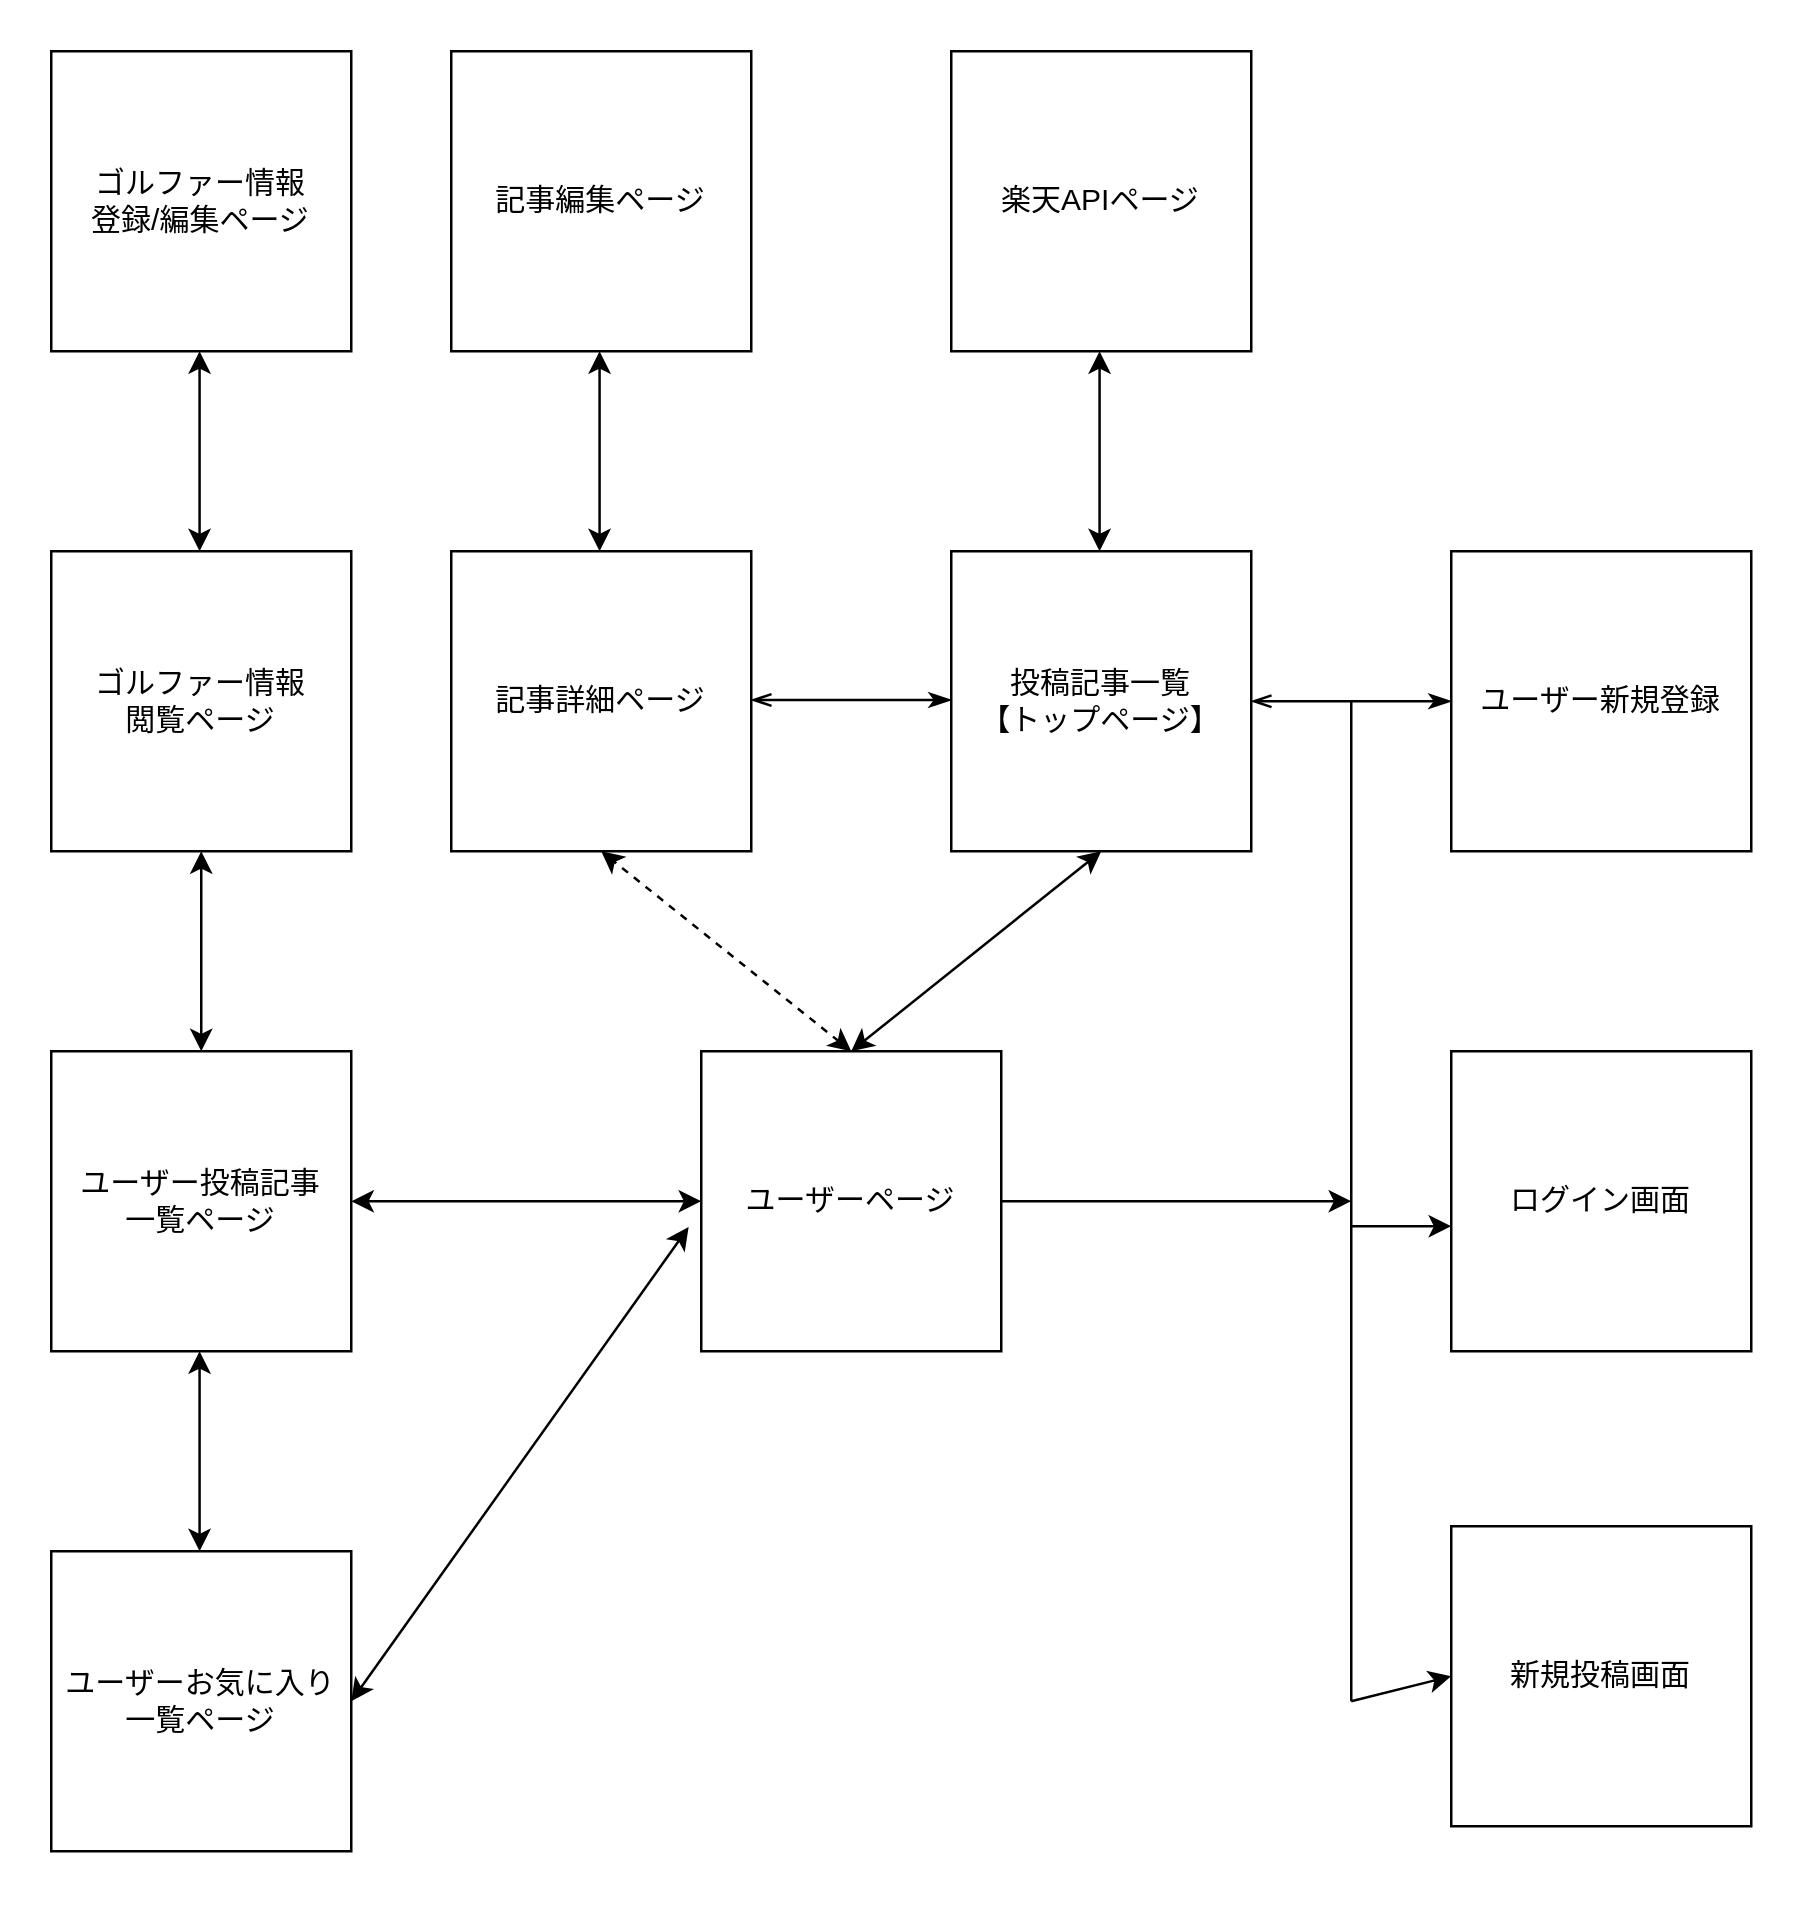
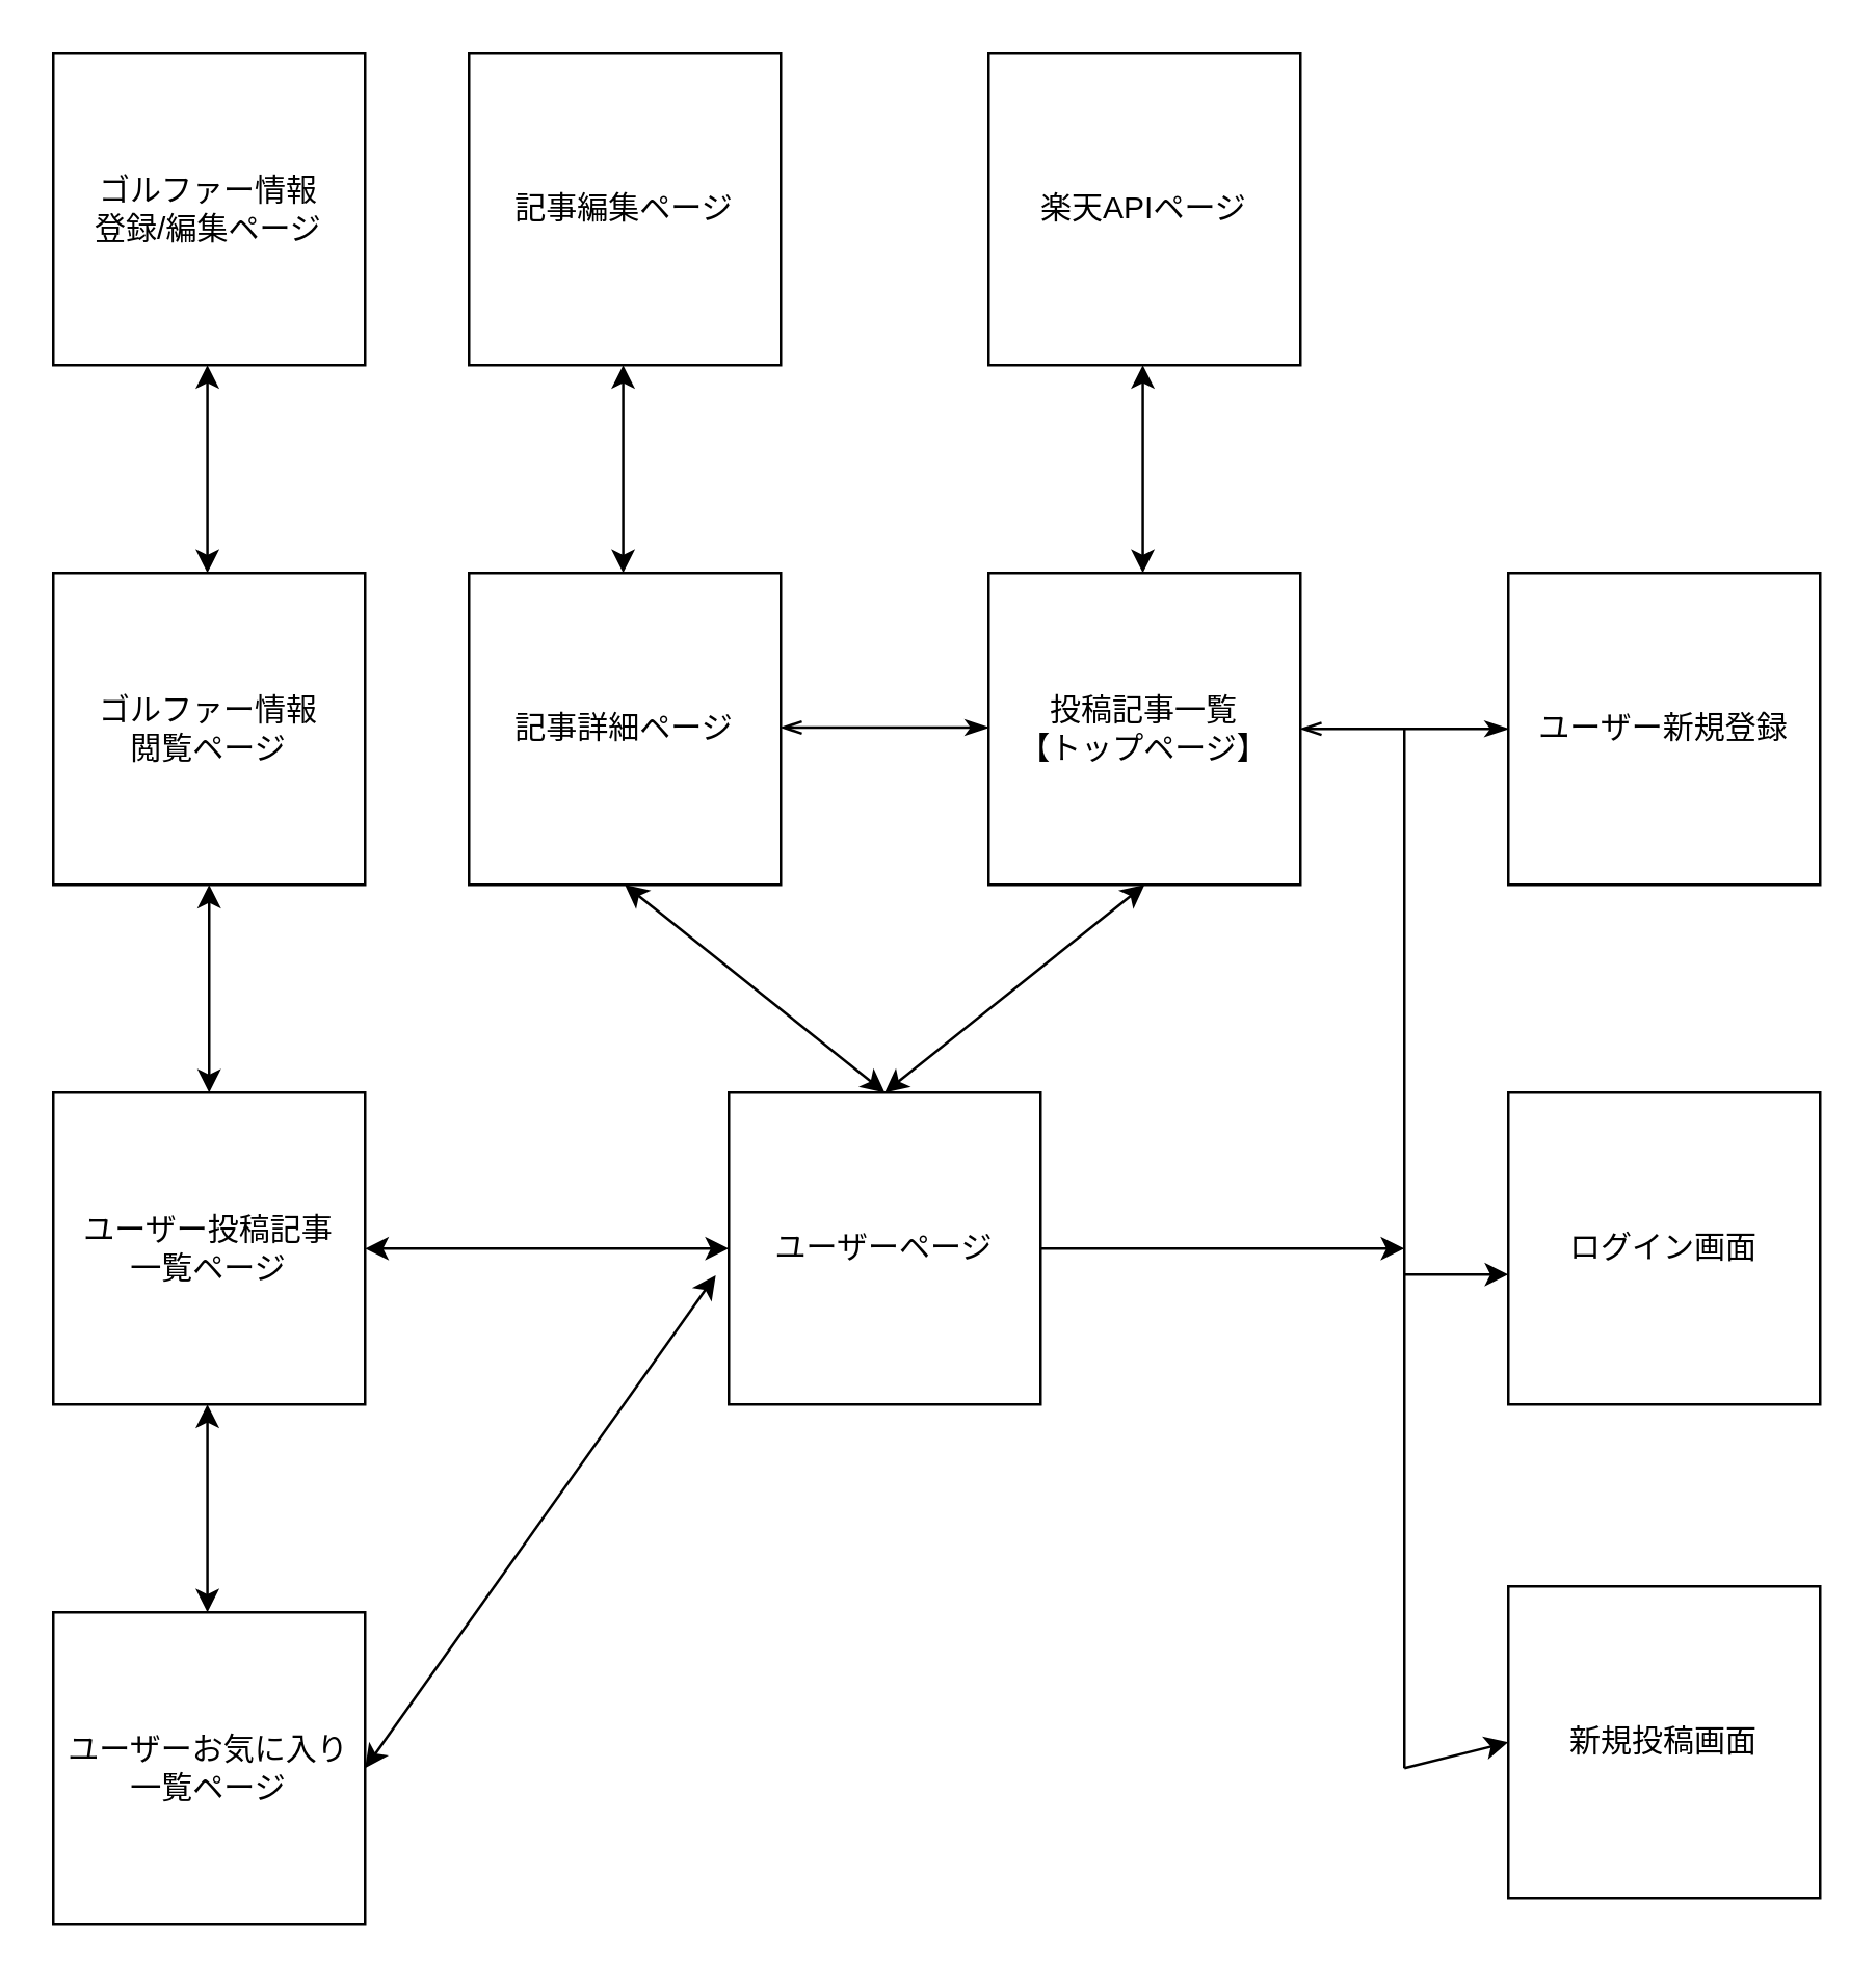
  <mxCell id="0" />
  <mxCell id="1" parent="0" />
  <mxCell id="2" value="投稿記事一覧&lt;br&gt;【トップページ】" style="whiteSpace=wrap;html=1;aspect=fixed;" vertex="1" parent="1"><mxGeometry x="380" y="220" width="120" height="120" as="geometry" /></mxCell>
  <mxCell id="3" value="ユーザー新規登録" style="whiteSpace=wrap;html=1;aspect=fixed;" vertex="1" parent="1"><mxGeometry x="580" y="220" width="120" height="120" as="geometry" /></mxCell>
  <mxCell id="4" value="ログイン画面" style="whiteSpace=wrap;html=1;aspect=fixed;" vertex="1" parent="1"><mxGeometry x="580" y="420" width="120" height="120" as="geometry" /></mxCell>
  <mxCell id="5" value="新規投稿画面" style="whiteSpace=wrap;html=1;aspect=fixed;" vertex="1" parent="1"><mxGeometry x="580" y="610" width="120" height="120" as="geometry" /></mxCell>
  <mxCell id="6" value="" style="endArrow=classicThin;html=1;entryX=0;entryY=0.5;entryDx=0;entryDy=0;endFill=1;startArrow=openThin;startFill=0;" edge="1" parent="1" target="3"><mxGeometry width="50" height="50" relative="1" as="geometry"><mxPoint x="500" y="280" as="sourcePoint" /><mxPoint x="550" y="230" as="targetPoint" /></mxGeometry></mxCell>
  <mxCell id="7" value="" style="endArrow=none;html=1;" edge="1" parent="1"><mxGeometry width="50" height="50" relative="1" as="geometry"><mxPoint x="540" y="680" as="sourcePoint" /><mxPoint x="540" y="280" as="targetPoint" /></mxGeometry></mxCell>
  <mxCell id="8" value="" style="endArrow=classic;html=1;" edge="1" parent="1"><mxGeometry width="50" height="50" relative="1" as="geometry"><mxPoint x="540" y="490" as="sourcePoint" /><mxPoint x="580" y="490" as="targetPoint" /></mxGeometry></mxCell>
  <mxCell id="9" value="" style="endArrow=classic;html=1;entryX=0;entryY=0.5;entryDx=0;entryDy=0;" edge="1" parent="1" target="5"><mxGeometry width="50" height="50" relative="1" as="geometry"><mxPoint x="540" y="680" as="sourcePoint" /><mxPoint x="590" y="500" as="targetPoint" /></mxGeometry></mxCell>
  <mxCell id="10" value="記事詳細ページ" style="whiteSpace=wrap;html=1;aspect=fixed;" vertex="1" parent="1"><mxGeometry x="180" y="220" width="120" height="120" as="geometry" /></mxCell>
  <mxCell id="11" value="" style="endArrow=classicThin;html=1;entryX=0;entryY=0.5;entryDx=0;entryDy=0;endFill=1;startArrow=openThin;startFill=0;" edge="1" parent="1"><mxGeometry width="50" height="50" relative="1" as="geometry"><mxPoint x="300" y="279.5" as="sourcePoint" /><mxPoint x="380" y="279.5" as="targetPoint" /></mxGeometry></mxCell>
  <mxCell id="12" value="ユーザーページ" style="whiteSpace=wrap;html=1;aspect=fixed;" vertex="1" parent="1"><mxGeometry x="280" y="420" width="120" height="120" as="geometry" /></mxCell>
- <mxCell id="13" value="" style="endArrow=classic;startArrow=classic;html=1;entryX=0.5;entryY=1;entryDx=0;entryDy=0;exitX=0.5;exitY=0;exitDx=0;exitDy=0;dashed=1;" edge="1" parent="1" source="12" target="10"><mxGeometry width="50" height="50" relative="1" as="geometry"><mxPoint x="360" y="550" as="sourcePoint" /><mxPoint x="410" y="500" as="targetPoint" /></mxGeometry></mxCell>
+ <mxCell id="13" value="" style="endArrow=classic;startArrow=classic;html=1;entryX=0.5;entryY=1;entryDx=0;entryDy=0;exitX=0.5;exitY=0;exitDx=0;exitDy=0;" edge="1" parent="1" source="12" target="10"><mxGeometry width="50" height="50" relative="1" as="geometry"><mxPoint x="360" y="550" as="sourcePoint" /><mxPoint x="410" y="500" as="targetPoint" /></mxGeometry></mxCell>
  <mxCell id="14" value="" style="endArrow=classic;html=1;exitX=1;exitY=0.5;exitDx=0;exitDy=0;" edge="1" parent="1" source="12"><mxGeometry width="50" height="50" relative="1" as="geometry"><mxPoint x="500" y="480" as="sourcePoint" /><mxPoint x="540" y="480" as="targetPoint" /></mxGeometry></mxCell>
  <mxCell id="15" value="" style="endArrow=classic;startArrow=classic;html=1;entryX=0.5;entryY=1;entryDx=0;entryDy=0;exitX=0.5;exitY=0;exitDx=0;exitDy=0;" edge="1" parent="1" source="12" target="2"><mxGeometry width="50" height="50" relative="1" as="geometry"><mxPoint x="360" y="560" as="sourcePoint" /><mxPoint x="410" y="510" as="targetPoint" /></mxGeometry></mxCell>
  <mxCell id="16" value="ユーザー投稿記事&lt;br&gt;一覧ページ" style="whiteSpace=wrap;html=1;aspect=fixed;" vertex="1" parent="1"><mxGeometry x="20" y="420" width="120" height="120" as="geometry" /></mxCell>
  <mxCell id="17" value="ユーザーお気に入り&lt;br&gt;一覧ページ" style="whiteSpace=wrap;html=1;aspect=fixed;" vertex="1" parent="1"><mxGeometry x="20" y="620" width="120" height="120" as="geometry" /></mxCell>
  <mxCell id="18" value="ゴルファー情報&lt;br&gt;閲覧ページ" style="whiteSpace=wrap;html=1;aspect=fixed;" vertex="1" parent="1"><mxGeometry x="20" y="220" width="120" height="120" as="geometry" /></mxCell>
  <mxCell id="19" value="" style="endArrow=classic;startArrow=classic;html=1;entryX=0;entryY=0.5;entryDx=0;entryDy=0;" edge="1" parent="1" target="12"><mxGeometry width="50" height="50" relative="1" as="geometry"><mxPoint x="140" y="480" as="sourcePoint" /><mxPoint x="180" y="430" as="targetPoint" /></mxGeometry></mxCell>
  <mxCell id="20" value="" style="endArrow=classic;startArrow=classic;html=1;exitX=0.5;exitY=0;exitDx=0;exitDy=0;entryX=0.5;entryY=1;entryDx=0;entryDy=0;" edge="1" parent="1" source="16" target="18"><mxGeometry width="50" height="50" relative="1" as="geometry"><mxPoint x="320" y="360" as="sourcePoint" /><mxPoint x="370" y="310" as="targetPoint" /></mxGeometry></mxCell>
  <mxCell id="21" value="" style="endArrow=classic;startArrow=classic;html=1;exitX=0.5;exitY=0;exitDx=0;exitDy=0;entryX=0.5;entryY=1;entryDx=0;entryDy=0;" edge="1" parent="1"><mxGeometry width="50" height="50" relative="1" as="geometry"><mxPoint x="79.33" y="620" as="sourcePoint" /><mxPoint x="79.33" y="540" as="targetPoint" /></mxGeometry></mxCell>
  <mxCell id="22" value="ゴルファー情報&lt;br&gt;登録/編集ページ" style="whiteSpace=wrap;html=1;aspect=fixed;" vertex="1" parent="1"><mxGeometry x="20" y="20" width="120" height="120" as="geometry" /></mxCell>
  <mxCell id="23" value="" style="endArrow=classic;startArrow=classic;html=1;exitX=0.5;exitY=0;exitDx=0;exitDy=0;entryX=0.5;entryY=1;entryDx=0;entryDy=0;" edge="1" parent="1"><mxGeometry width="50" height="50" relative="1" as="geometry"><mxPoint x="79.33" y="220" as="sourcePoint" /><mxPoint x="79.33" y="140" as="targetPoint" /></mxGeometry></mxCell>
  <mxCell id="24" value="記事編集ページ" style="whiteSpace=wrap;html=1;aspect=fixed;" vertex="1" parent="1"><mxGeometry x="180" y="20" width="120" height="120" as="geometry" /></mxCell>
  <mxCell id="25" value="" style="endArrow=classic;startArrow=classic;html=1;exitX=0.5;exitY=0;exitDx=0;exitDy=0;entryX=0.5;entryY=1;entryDx=0;entryDy=0;" edge="1" parent="1"><mxGeometry width="50" height="50" relative="1" as="geometry"><mxPoint x="239.33" y="220" as="sourcePoint" /><mxPoint x="239.33" y="140" as="targetPoint" /></mxGeometry></mxCell>
  <mxCell id="26" value="楽天APIページ" style="whiteSpace=wrap;html=1;aspect=fixed;" vertex="1" parent="1"><mxGeometry x="380" y="20" width="120" height="120" as="geometry" /></mxCell>
  <mxCell id="27" value="" style="endArrow=classic;startArrow=classic;html=1;exitX=0.5;exitY=0;exitDx=0;exitDy=0;entryX=0.5;entryY=1;entryDx=0;entryDy=0;" edge="1" parent="1"><mxGeometry width="50" height="50" relative="1" as="geometry"><mxPoint x="439.33" y="220" as="sourcePoint" /><mxPoint x="439.33" y="140" as="targetPoint" /></mxGeometry></mxCell>
  <mxCell id="28" value="" style="endArrow=classic;startArrow=classic;html=1;exitX=1;exitY=0.5;exitDx=0;exitDy=0;entryX=-0.042;entryY=0.586;entryDx=0;entryDy=0;entryPerimeter=0;" edge="1" parent="1" source="17" target="12"><mxGeometry width="50" height="50" relative="1" as="geometry"><mxPoint x="320" y="350" as="sourcePoint" /><mxPoint x="370" y="300" as="targetPoint" /></mxGeometry></mxCell>
